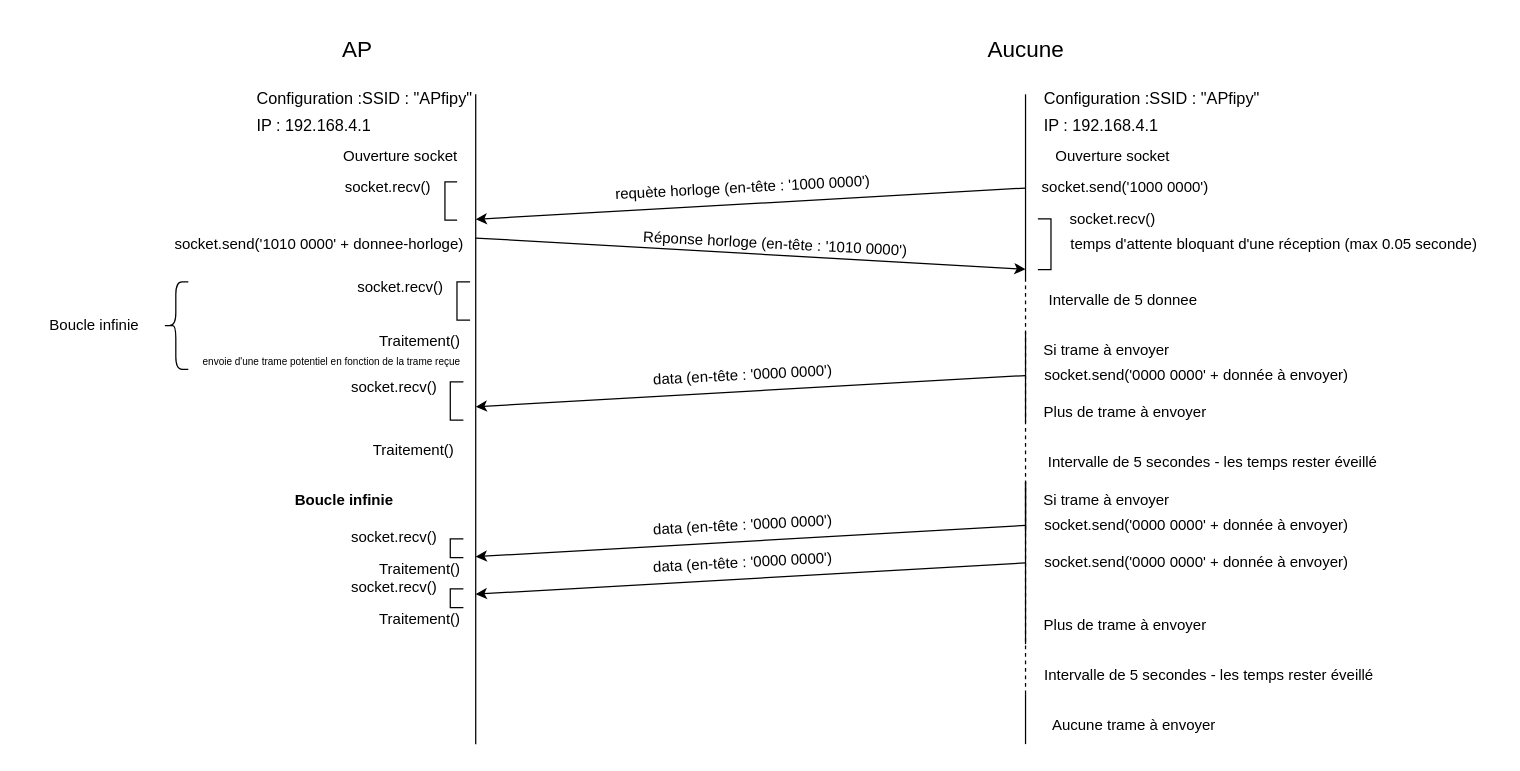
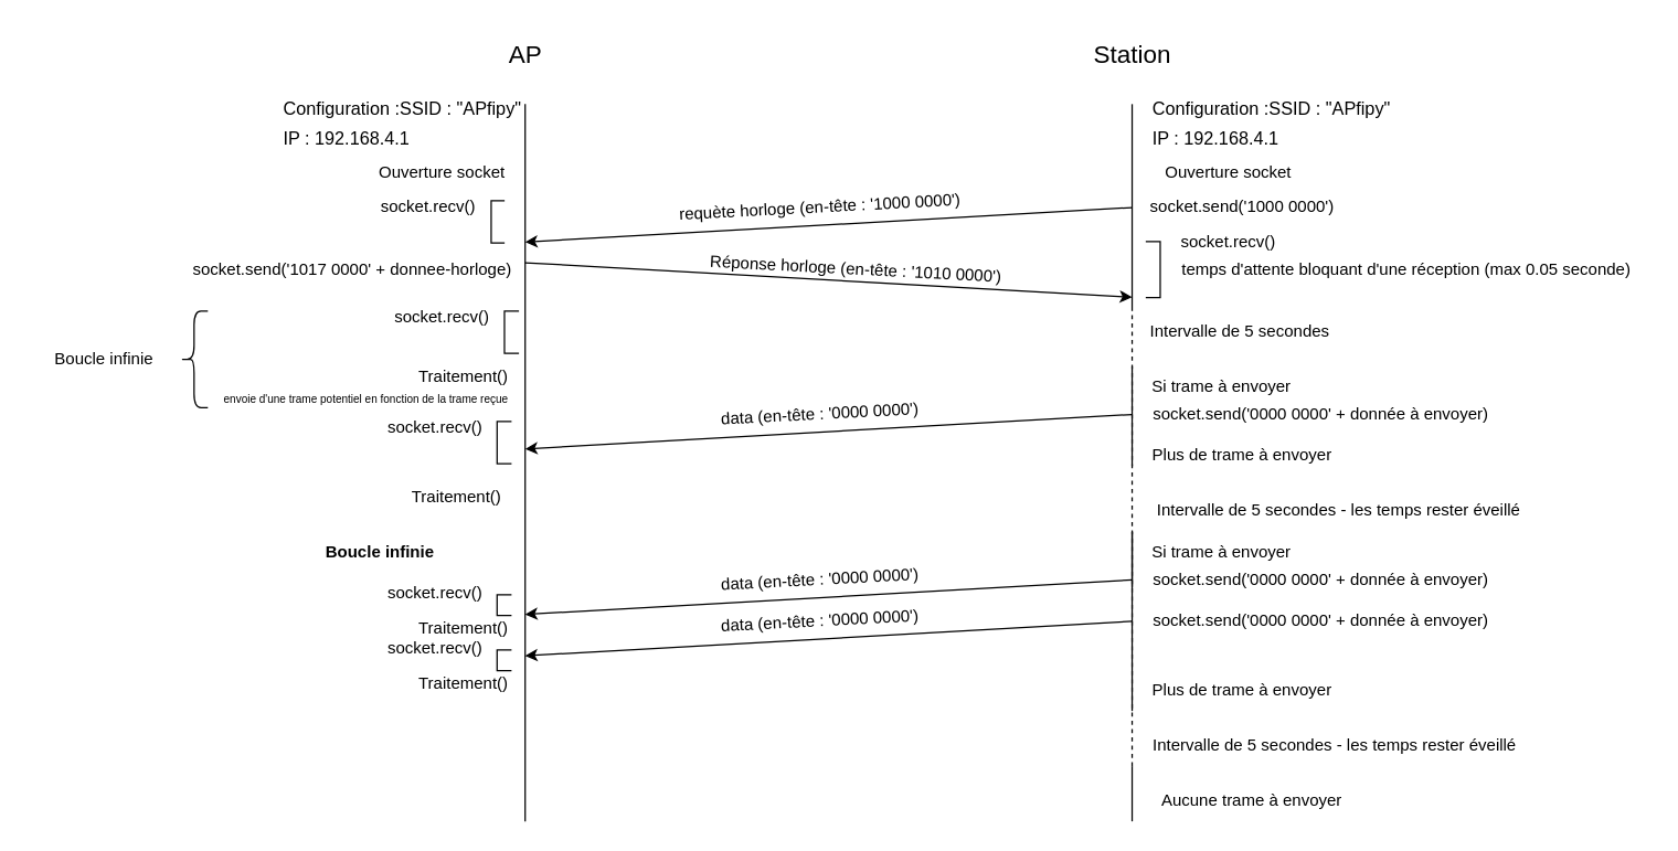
  <mxCell id="0" />
  <mxCell id="1" parent="0" />
  <mxCell id="2" value="" style="shape=partialRectangle;whiteSpace=wrap;html=1;bottom=1;right=1;left=1;top=0;fillColor=none;routingCenterX=-0.5;rotation=90;" vertex="1" parent="1"><mxGeometry x="344.64" y="155.74" width="30.71" height="9.26" as="geometry" /></mxCell>
  <mxCell id="3" value="" style="endArrow=none;html=1;rounded=0;" edge="1" parent="1"><mxGeometry width="50" height="50" relative="1" as="geometry"><mxPoint x="380" y="595" as="sourcePoint" /><mxPoint x="380" y="75" as="targetPoint" /></mxGeometry></mxCell>
- <mxCell id="4" value="&lt;font style=&quot;font-size: 18px;&quot;&gt;AP&lt;/font&gt;" style="text;html=1;align=center;verticalAlign=middle;resizable=0;points=[];autosize=1;strokeColor=none;fillColor=none;" vertex="1" parent="1"><mxGeometry x="260" y="20" width="50" height="40" as="geometry" /></mxCell>
- <mxCell id="5" value="&lt;font style=&quot;font-size: 18px;&quot;&gt;Aucune&lt;/font&gt;" style="text;html=1;align=center;verticalAlign=middle;resizable=0;points=[];autosize=1;strokeColor=none;fillColor=none;" vertex="1" parent="1"><mxGeometry x="780" y="20" width="80" height="40" as="geometry" /></mxCell>
+ <mxCell id="4" value="&lt;font style=&quot;font-size: 18px;&quot;&gt;AP&lt;/font&gt;" style="text;html=1;align=center;verticalAlign=middle;resizable=0;points=[];autosize=1;strokeColor=none;fillColor=none;" vertex="1" parent="1"><mxGeometry x="355" y="20" width="50" height="40" as="geometry" /></mxCell>
+ <mxCell id="5" value="&lt;font style=&quot;font-size: 18px;&quot;&gt;Station&lt;/font&gt;" style="text;html=1;align=center;verticalAlign=middle;resizable=0;points=[];autosize=1;strokeColor=none;fillColor=none;" vertex="1" parent="1"><mxGeometry x="780" y="20" width="80" height="40" as="geometry" /></mxCell>
  <mxCell id="6" value="" style="endArrow=none;html=1;rounded=0;" edge="1" parent="1"><mxGeometry width="50" height="50" relative="1" as="geometry"><mxPoint x="820" y="225" as="sourcePoint" /><mxPoint x="820" y="75" as="targetPoint" /></mxGeometry></mxCell>
  <mxCell id="7" value="&lt;h1 style=&quot;font-size: 13px; line-height: 70%;&quot;&gt;&lt;span style=&quot;font-weight: normal;&quot;&gt;&lt;font style=&quot;font-size: 13px;&quot;&gt;Configuration :&lt;/font&gt;SSID : &quot;APfipy&quot;&lt;/span&gt;&lt;/h1&gt;&lt;p style=&quot;font-size: 13px; line-height: 70%;&quot;&gt;&lt;font style=&quot;font-size: 13px;&quot;&gt;IP : 192.168.4.1&lt;/font&gt;&lt;/p&gt;" style="text;html=1;strokeColor=none;fillColor=none;spacing=5;spacingTop=-20;whiteSpace=wrap;overflow=hidden;rounded=0;" vertex="1" parent="1"><mxGeometry x="200" y="75" width="190" height="40" as="geometry" /></mxCell>
  <mxCell id="8" value="Ouverture socket" style="text;html=1;strokeColor=none;fillColor=none;align=center;verticalAlign=middle;whiteSpace=wrap;rounded=0;" vertex="1" parent="1"><mxGeometry x="260" y="115" width="120" height="20" as="geometry" /></mxCell>
  <mxCell id="9" value="socket.recv()" style="text;html=1;strokeColor=none;fillColor=none;align=center;verticalAlign=middle;whiteSpace=wrap;rounded=0;" vertex="1" parent="1"><mxGeometry x="270" y="135" width="80" height="30" as="geometry" /></mxCell>
  <mxCell id="10" value="" style="endArrow=classic;html=1;rounded=0;exitX=0;exitY=0.5;exitDx=0;exitDy=0;" edge="1" parent="1" source="12"><mxGeometry width="50" height="50" relative="1" as="geometry"><mxPoint x="820" y="145" as="sourcePoint" /><mxPoint x="380" y="175" as="targetPoint" /></mxGeometry></mxCell>
  <mxCell id="11" value="&lt;h1 style=&quot;font-size: 13px; line-height: 70%;&quot;&gt;&lt;span style=&quot;font-weight: normal;&quot;&gt;&lt;font style=&quot;font-size: 13px;&quot;&gt;Configuration :&lt;/font&gt;SSID : &quot;APfipy&quot;&lt;/span&gt;&lt;/h1&gt;&lt;p style=&quot;font-size: 13px; line-height: 70%;&quot;&gt;&lt;font style=&quot;font-size: 13px;&quot;&gt;IP : 192.168.4.1&lt;/font&gt;&lt;/p&gt;" style="text;html=1;strokeColor=none;fillColor=none;spacing=5;spacingTop=-20;whiteSpace=wrap;overflow=hidden;rounded=0;" vertex="1" parent="1"><mxGeometry x="830" y="75" width="190" height="40" as="geometry" /></mxCell>
  <mxCell id="12" value="socket.send('1000 0000')" style="text;html=1;strokeColor=none;fillColor=none;align=center;verticalAlign=middle;whiteSpace=wrap;rounded=0;" vertex="1" parent="1"><mxGeometry x="820" y="135" width="160" height="30" as="geometry" /></mxCell>
  <mxCell id="13" value="Ouverture socket" style="text;html=1;strokeColor=none;fillColor=none;align=center;verticalAlign=middle;whiteSpace=wrap;rounded=0;" vertex="1" parent="1"><mxGeometry x="830" y="115" width="120" height="20" as="geometry" /></mxCell>
  <mxCell id="14" value="requète horloge (en-tête : '1000 0000')" style="text;html=1;strokeColor=none;fillColor=none;align=center;verticalAlign=middle;whiteSpace=wrap;rounded=0;rotation=357;" vertex="1" parent="1"><mxGeometry x="474" y="135" width="240" height="30" as="geometry" /></mxCell>
  <mxCell id="15" value="socket.recv()" style="text;html=1;strokeColor=none;fillColor=none;align=center;verticalAlign=middle;whiteSpace=wrap;rounded=0;" vertex="1" parent="1"><mxGeometry x="850" y="160" width="80" height="30" as="geometry" /></mxCell>
  <mxCell id="16" value="" style="shape=partialRectangle;whiteSpace=wrap;html=1;bottom=1;right=1;left=1;top=0;fillColor=none;routingCenterX=-0.5;rotation=-90;" vertex="1" parent="1"><mxGeometry x="815" y="190" width="40.71" height="10" as="geometry" /></mxCell>
  <mxCell id="17" value="" style="endArrow=classic;html=1;rounded=0;" edge="1" parent="1"><mxGeometry width="50" height="50" relative="1" as="geometry"><mxPoint x="380" y="190" as="sourcePoint" /><mxPoint x="820" y="215" as="targetPoint" /></mxGeometry></mxCell>
- <mxCell id="18" value="socket.send('1010 0000' + donnee-horloge)" style="text;html=1;strokeColor=none;fillColor=none;align=center;verticalAlign=middle;whiteSpace=wrap;rounded=0;" vertex="1" parent="1"><mxGeometry x="130" y="180" width="250" height="30" as="geometry" /></mxCell>
+ <mxCell id="18" value="socket.send('1017 0000' + donnee-horloge)" style="text;html=1;strokeColor=none;fillColor=none;align=center;verticalAlign=middle;whiteSpace=wrap;rounded=0;" vertex="1" parent="1"><mxGeometry x="130" y="180" width="250" height="30" as="geometry" /></mxCell>
  <mxCell id="19" value="Réponse horloge (en-tête : '1010 0000')" style="text;html=1;strokeColor=none;fillColor=none;align=center;verticalAlign=middle;whiteSpace=wrap;rounded=0;rotation=3;" vertex="1" parent="1"><mxGeometry x="500" y="180" width="240" height="30" as="geometry" /></mxCell>
  <mxCell id="20" value="temps d'attente bloquant d'une réception (max 0.05 seconde)" style="text;html=1;strokeColor=none;fillColor=none;align=center;verticalAlign=middle;whiteSpace=wrap;rounded=0;" vertex="1" parent="1"><mxGeometry x="844" y="180" width="350" height="30" as="geometry" /></mxCell>
  <mxCell id="21" value="" style="endArrow=none;dashed=1;html=1;rounded=0;" edge="1" parent="1"><mxGeometry width="50" height="50" relative="1" as="geometry"><mxPoint x="820" y="555" as="sourcePoint" /><mxPoint x="820" y="225" as="targetPoint" /></mxGeometry></mxCell>
- <mxCell id="22" value="Intervalle de 5 donnee&amp;nbsp;" style="text;html=1;strokeColor=none;fillColor=none;align=center;verticalAlign=middle;whiteSpace=wrap;rounded=0;" vertex="1" parent="1"><mxGeometry x="830" y="225" width="140" height="30" as="geometry" /></mxCell>
+ <mxCell id="22" value="Intervalle de 5 secondes&amp;nbsp;" style="text;html=1;strokeColor=none;fillColor=none;align=center;verticalAlign=middle;whiteSpace=wrap;rounded=0;" vertex="1" parent="1"><mxGeometry x="830" y="225" width="140" height="30" as="geometry" /></mxCell>
  <mxCell id="23" value="" style="endArrow=none;html=1;rounded=0;exitX=0;exitY=0.75;exitDx=0;exitDy=0;" edge="1" parent="1" source="33"><mxGeometry width="50" height="50" relative="1" as="geometry"><mxPoint x="820" y="355" as="sourcePoint" /><mxPoint x="820" y="265" as="targetPoint" /></mxGeometry></mxCell>
  <mxCell id="24" value="" style="shape=partialRectangle;whiteSpace=wrap;html=1;bottom=1;right=1;left=1;top=0;fillColor=none;routingCenterX=-0.5;rotation=90;" vertex="1" parent="1"><mxGeometry x="354.64" y="235.37" width="30.71" height="10" as="geometry" /></mxCell>
  <mxCell id="25" value="socket.recv()" style="text;html=1;strokeColor=none;fillColor=none;align=center;verticalAlign=middle;whiteSpace=wrap;rounded=0;" vertex="1" parent="1"><mxGeometry x="280" y="215" width="80" height="30" as="geometry" /></mxCell>
  <mxCell id="26" value="Traitement()&lt;br&gt;&lt;font style=&quot;font-size: 8px;&quot;&gt;envoie d'une trame potentiel en fonction de la trame reçue&lt;br&gt;&lt;/font&gt;" style="text;html=1;strokeColor=none;fillColor=none;align=right;verticalAlign=middle;whiteSpace=wrap;rounded=0;" vertex="1" parent="1"><mxGeometry x="120" y="265" width="250" height="30" as="geometry" /></mxCell>
  <mxCell id="27" value="" style="shape=curlyBracket;whiteSpace=wrap;html=1;rounded=1;labelPosition=left;verticalLabelPosition=middle;align=right;verticalAlign=middle;" vertex="1" parent="1"><mxGeometry x="130" y="225" width="20" height="70" as="geometry" /></mxCell>
  <mxCell id="28" value="Boucle infinie" style="text;html=1;strokeColor=none;fillColor=none;align=center;verticalAlign=middle;whiteSpace=wrap;rounded=0;" vertex="1" parent="1"><mxGeometry x="20" y="245" width="110" height="30" as="geometry" /></mxCell>
  <mxCell id="29" value="Si trame à envoyer" style="text;html=1;strokeColor=none;fillColor=none;align=center;verticalAlign=middle;whiteSpace=wrap;rounded=0;" vertex="1" parent="1"><mxGeometry x="830" y="265" width="110" height="30" as="geometry" /></mxCell>
  <mxCell id="30" value="socket.send('0000 0000' + donnée à envoyer)" style="text;html=1;strokeColor=none;fillColor=none;align=center;verticalAlign=middle;whiteSpace=wrap;rounded=0;" vertex="1" parent="1"><mxGeometry x="827" y="285" width="260" height="30" as="geometry" /></mxCell>
  <mxCell id="31" value="" style="endArrow=classic;html=1;rounded=0;exitX=0;exitY=0.5;exitDx=0;exitDy=0;" edge="1" parent="1"><mxGeometry width="50" height="50" relative="1" as="geometry"><mxPoint x="820" y="300" as="sourcePoint" /><mxPoint x="380" y="325" as="targetPoint" /></mxGeometry></mxCell>
  <mxCell id="32" value="data (en-tête : '0000 0000')" style="text;html=1;strokeColor=none;fillColor=none;align=center;verticalAlign=middle;whiteSpace=wrap;rounded=0;rotation=357;" vertex="1" parent="1"><mxGeometry x="474" y="285" width="240" height="30" as="geometry" /></mxCell>
  <mxCell id="33" value="Plus de trame à envoyer" style="text;html=1;strokeColor=none;fillColor=none;align=center;verticalAlign=middle;whiteSpace=wrap;rounded=0;" vertex="1" parent="1"><mxGeometry x="820" y="315" width="160" height="30" as="geometry" /></mxCell>
  <mxCell id="34" value="Intervalle de 5 secondes - les temps rester éveillé" style="text;html=1;strokeColor=none;fillColor=none;align=center;verticalAlign=middle;whiteSpace=wrap;rounded=0;" vertex="1" parent="1"><mxGeometry x="830" y="355" width="280" height="30" as="geometry" /></mxCell>
  <mxCell id="35" value="" style="endArrow=none;html=1;rounded=0;" edge="1" parent="1"><mxGeometry width="50" height="50" relative="1" as="geometry"><mxPoint x="820" y="425" as="sourcePoint" /><mxPoint x="820" y="385" as="targetPoint" /></mxGeometry></mxCell>
  <mxCell id="36" value="" style="shape=partialRectangle;whiteSpace=wrap;html=1;bottom=1;right=1;left=1;top=0;fillColor=none;routingCenterX=-0.5;rotation=90;" vertex="1" parent="1"><mxGeometry x="349.29" y="315.37" width="30.71" height="10" as="geometry" /></mxCell>
  <mxCell id="37" value="socket.recv()" style="text;html=1;strokeColor=none;fillColor=none;align=center;verticalAlign=middle;whiteSpace=wrap;rounded=0;" vertex="1" parent="1"><mxGeometry x="274.65" y="295" width="80" height="30" as="geometry" /></mxCell>
  <mxCell id="38" value="Traitement()&lt;font style=&quot;font-size: 8px;&quot;&gt;&lt;br&gt;&lt;/font&gt;" style="text;html=1;strokeColor=none;fillColor=none;align=right;verticalAlign=middle;whiteSpace=wrap;rounded=0;" vertex="1" parent="1"><mxGeometry x="114.65" y="345" width="250" height="30" as="geometry" /></mxCell>
  <mxCell id="39" value="" style="endArrow=none;html=1;rounded=0;" edge="1" parent="1"><mxGeometry width="50" height="50" relative="1" as="geometry"><mxPoint x="820" y="515" as="sourcePoint" /><mxPoint x="820" y="385" as="targetPoint" /></mxGeometry></mxCell>
  <mxCell id="40" value="Si trame à envoyer" style="text;html=1;strokeColor=none;fillColor=none;align=center;verticalAlign=middle;whiteSpace=wrap;rounded=0;" vertex="1" parent="1"><mxGeometry x="830" y="385" width="110" height="30" as="geometry" /></mxCell>
  <mxCell id="41" value="socket.send('0000 0000' + donnée à envoyer)" style="text;html=1;strokeColor=none;fillColor=none;align=center;verticalAlign=middle;whiteSpace=wrap;rounded=0;" vertex="1" parent="1"><mxGeometry x="827" y="405" width="260" height="30" as="geometry" /></mxCell>
  <mxCell id="42" value="" style="endArrow=classic;html=1;rounded=0;exitX=0;exitY=0.5;exitDx=0;exitDy=0;" edge="1" parent="1"><mxGeometry width="50" height="50" relative="1" as="geometry"><mxPoint x="820" y="420" as="sourcePoint" /><mxPoint x="380" y="445" as="targetPoint" /></mxGeometry></mxCell>
  <mxCell id="43" value="data (en-tête : '0000 0000')" style="text;html=1;strokeColor=none;fillColor=none;align=center;verticalAlign=middle;whiteSpace=wrap;rounded=0;rotation=357;" vertex="1" parent="1"><mxGeometry x="474" y="405" width="240" height="30" as="geometry" /></mxCell>
  <mxCell id="44" value="Plus de trame à envoyer" style="text;html=1;strokeColor=none;fillColor=none;align=center;verticalAlign=middle;whiteSpace=wrap;rounded=0;" vertex="1" parent="1"><mxGeometry x="820" y="485" width="160" height="30" as="geometry" /></mxCell>
  <mxCell id="45" value="Intervalle de 5 secondes - les temps rester éveillé" style="text;html=1;strokeColor=none;fillColor=none;align=center;verticalAlign=middle;whiteSpace=wrap;rounded=0;" vertex="1" parent="1"><mxGeometry x="827" y="525" width="280" height="30" as="geometry" /></mxCell>
  <mxCell id="46" value="" style="endArrow=none;html=1;rounded=0;" edge="1" parent="1"><mxGeometry width="50" height="50" relative="1" as="geometry"><mxPoint x="820" y="595" as="sourcePoint" /><mxPoint x="820" y="555" as="targetPoint" /></mxGeometry></mxCell>
  <mxCell id="47" value="" style="shape=partialRectangle;whiteSpace=wrap;html=1;bottom=1;right=1;left=1;top=0;fillColor=none;routingCenterX=-0.5;rotation=90;" vertex="1" parent="1"><mxGeometry x="357.14" y="433.23" width="15" height="10" as="geometry" /></mxCell>
  <mxCell id="48" value="socket.recv()" style="text;html=1;strokeColor=none;fillColor=none;align=center;verticalAlign=middle;whiteSpace=wrap;rounded=0;" vertex="1" parent="1"><mxGeometry x="274.65" y="415" width="80" height="30" as="geometry" /></mxCell>
  <mxCell id="49" value="Traitement()&lt;font style=&quot;font-size: 8px;&quot;&gt;&lt;br&gt;&lt;/font&gt;" style="text;html=1;strokeColor=none;fillColor=none;align=right;verticalAlign=middle;whiteSpace=wrap;rounded=0;" vertex="1" parent="1"><mxGeometry x="260" y="445" width="110" height="20" as="geometry" /></mxCell>
  <mxCell id="50" value="Boucle infinie" style="text;html=1;strokeColor=none;fillColor=none;align=center;verticalAlign=middle;whiteSpace=wrap;rounded=0;fontStyle=1" vertex="1" parent="1"><mxGeometry x="220" y="385" width="110" height="30" as="geometry" /></mxCell>
  <mxCell id="51" value="socket.send('0000 0000' + donnée à envoyer)" style="text;html=1;strokeColor=none;fillColor=none;align=center;verticalAlign=middle;whiteSpace=wrap;rounded=0;" vertex="1" parent="1"><mxGeometry x="827" y="435" width="260" height="30" as="geometry" /></mxCell>
  <mxCell id="52" value="" style="endArrow=classic;html=1;rounded=0;exitX=0;exitY=0.5;exitDx=0;exitDy=0;" edge="1" parent="1"><mxGeometry width="50" height="50" relative="1" as="geometry"><mxPoint x="820" y="450" as="sourcePoint" /><mxPoint x="380" y="475" as="targetPoint" /></mxGeometry></mxCell>
  <mxCell id="53" value="data (en-tête : '0000 0000')" style="text;html=1;strokeColor=none;fillColor=none;align=center;verticalAlign=middle;whiteSpace=wrap;rounded=0;rotation=357;" vertex="1" parent="1"><mxGeometry x="474" y="435" width="240" height="30" as="geometry" /></mxCell>
  <mxCell id="54" value="" style="shape=partialRectangle;whiteSpace=wrap;html=1;bottom=1;right=1;left=1;top=0;fillColor=none;routingCenterX=-0.5;rotation=90;" vertex="1" parent="1"><mxGeometry x="357.14" y="473.23" width="15" height="10" as="geometry" /></mxCell>
  <mxCell id="55" value="socket.recv()" style="text;html=1;strokeColor=none;fillColor=none;align=center;verticalAlign=middle;whiteSpace=wrap;rounded=0;" vertex="1" parent="1"><mxGeometry x="274.65" y="455" width="80" height="30" as="geometry" /></mxCell>
  <mxCell id="56" value="Traitement()&lt;font style=&quot;font-size: 8px;&quot;&gt;&lt;br&gt;&lt;/font&gt;" style="text;html=1;strokeColor=none;fillColor=none;align=right;verticalAlign=middle;whiteSpace=wrap;rounded=0;" vertex="1" parent="1"><mxGeometry x="260" y="485" width="110" height="20" as="geometry" /></mxCell>
  <mxCell id="57" value="Aucune trame à envoyer" style="text;html=1;strokeColor=none;fillColor=none;align=center;verticalAlign=middle;whiteSpace=wrap;rounded=0;" vertex="1" parent="1"><mxGeometry x="827" y="564.5" width="160" height="30" as="geometry" /></mxCell>
